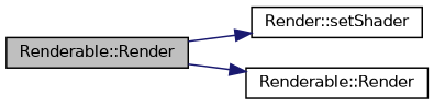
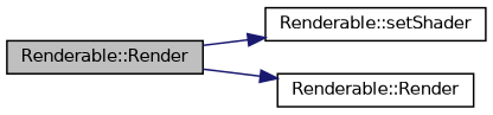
  digraph {
    rankdir=LR
    node [color=black fillcolor=white fontname=Helvetica fontsize=10 shape=record style=filled]
    edge [color=midnightblue fontname=Helvetica fontsize=10 labelfontname=Helvetica labelfontsize=10 style=solid]
    n1 [fillcolor=grey75 fontcolor=black height=0.2 label="Renderable::Render" width=0.4]
-   n2 [height=0.2 label="Render::setShader" width=0.4]
+   n2 [height=0.2 label="Renderable::setShader" width=0.4]
    n3 [height=0.2 label="Renderable::Render" width=0.4]
    n1 -> n2
    n1 -> n3
  }
